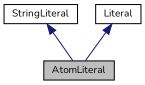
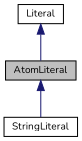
  digraph {
    fontname=Nunito
    node [color=black fillcolor=white fontname=Nunito fontsize=10 shape=record style=filled]
    edge [color=midnightblue dir=back fontname=Nunito fontsize=10 labelfontname=Helvetica labelfontsize=10 style=solid]
    n1 [fillcolor=grey75 fontcolor=black height=0.2 label=AtomLiteral width=0.4]
    n2 [height=0.2 label=StringLiteral width=0.4]
    n3 [height=0.2 label=Literal width=0.4]
-   n2 -> n1
+   n1 -> n2
    n3 -> n1
  }
